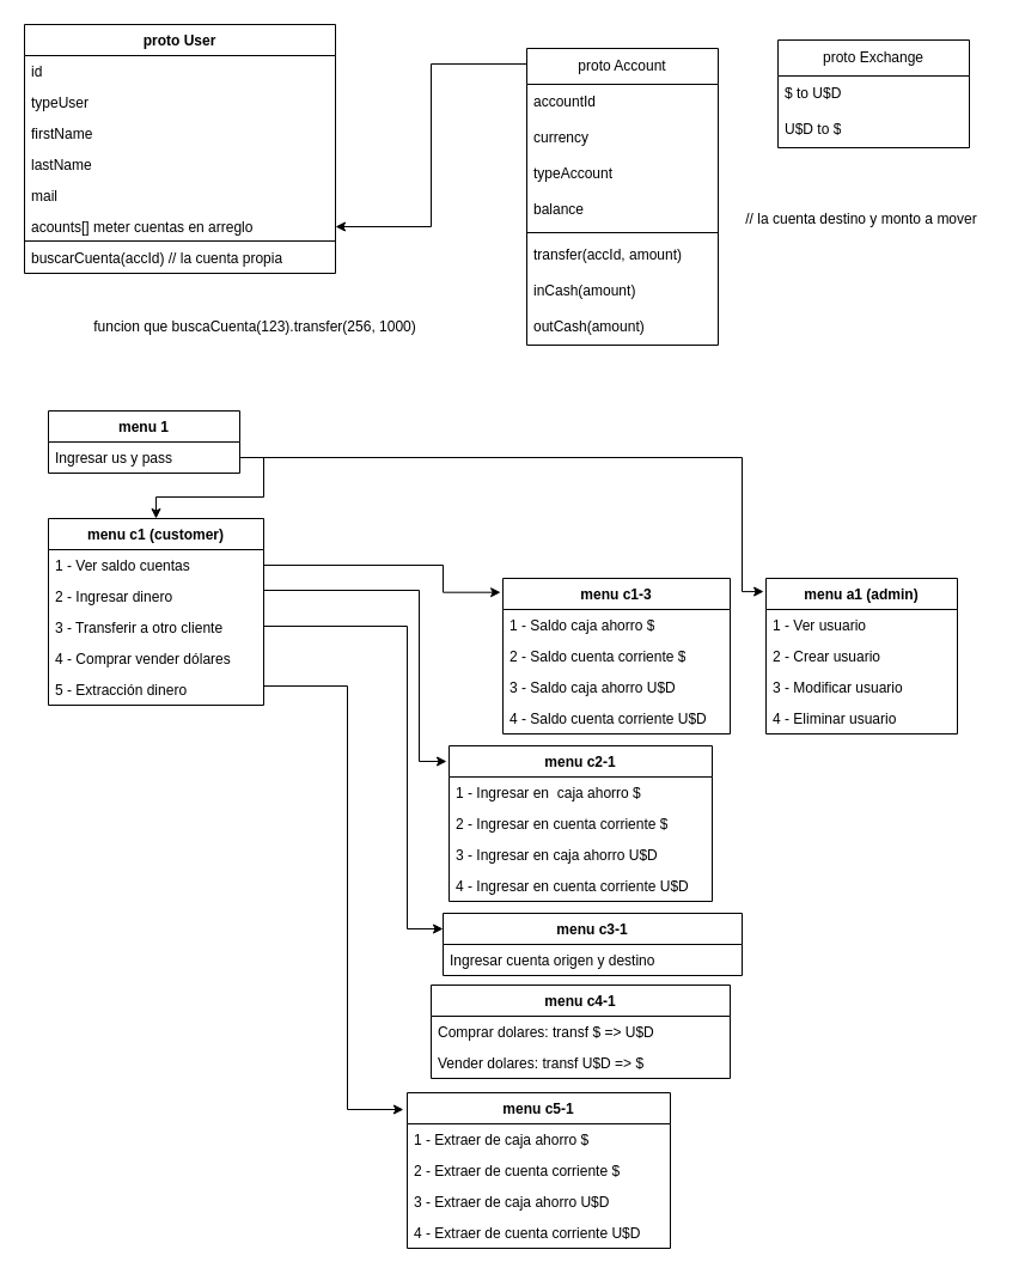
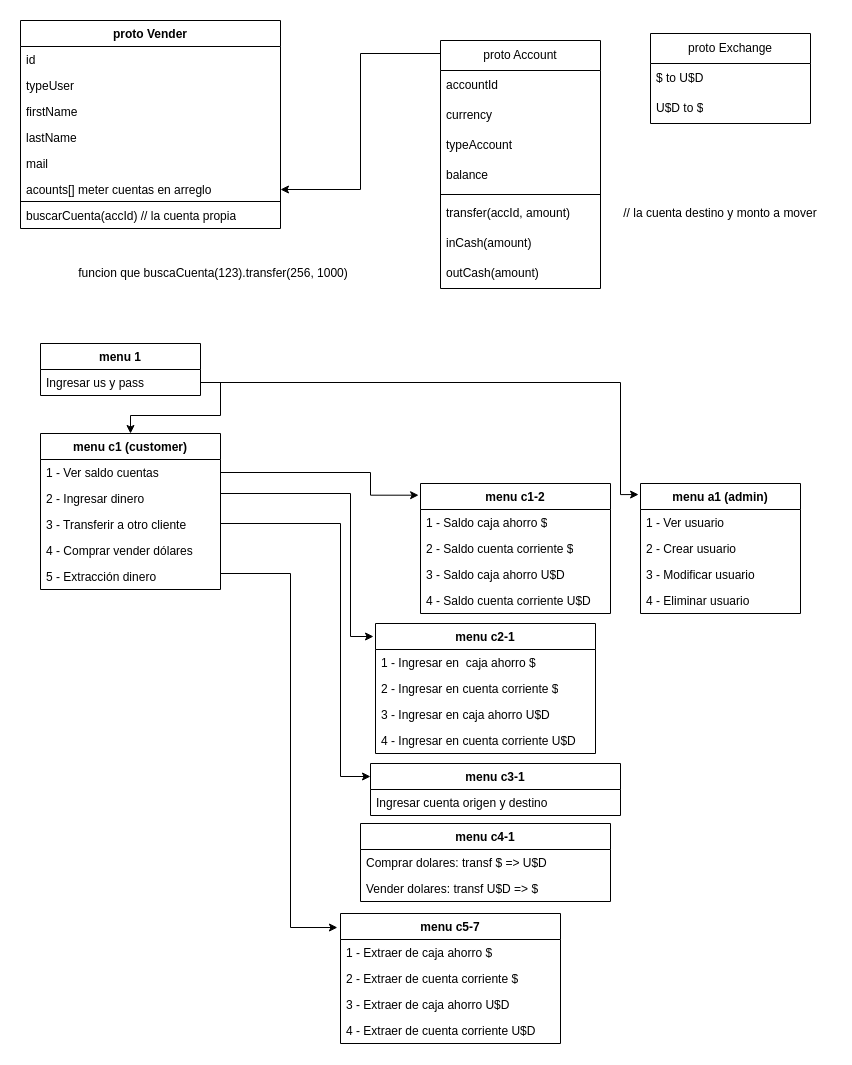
  <mxCell id="0" />
  <mxCell id="1" parent="0" />
  <mxCell id="2" style="edgeStyle=orthogonalEdgeStyle;rounded=0;orthogonalLoop=1;jettySize=auto;html=1;entryX=1;entryY=0.5;entryDx=0;entryDy=0;exitX=0.007;exitY=0.101;exitDx=0;exitDy=0;exitPerimeter=0;" edge="1" parent="1" source="3" target="18"><mxGeometry relative="1" as="geometry"><Array as="points"><mxPoint x="441" y="53" /><mxPoint x="360" y="53" /><mxPoint x="360" y="189" /></Array></mxGeometry></mxCell>
  <mxCell id="3" value="proto Account" style="swimlane;fontStyle=0;childLayout=stackLayout;horizontal=1;startSize=30;horizontalStack=0;resizeParent=1;resizeParentMax=0;resizeLast=0;collapsible=1;marginBottom=0;whiteSpace=wrap;html=1;" vertex="1" parent="1"><mxGeometry x="440" y="40" width="160" height="248" as="geometry" /></mxCell>
  <mxCell id="4" value="accountId" style="text;strokeColor=none;fillColor=none;align=left;verticalAlign=middle;spacingLeft=4;spacingRight=4;overflow=hidden;points=[[0,0.5],[1,0.5]];portConstraint=eastwest;rotatable=0;whiteSpace=wrap;html=1;" vertex="1" parent="3"><mxGeometry y="30" width="160" height="30" as="geometry" /></mxCell>
  <mxCell id="5" value="currency" style="text;strokeColor=none;fillColor=none;align=left;verticalAlign=middle;spacingLeft=4;spacingRight=4;overflow=hidden;points=[[0,0.5],[1,0.5]];portConstraint=eastwest;rotatable=0;whiteSpace=wrap;html=1;" vertex="1" parent="3"><mxGeometry y="60" width="160" height="30" as="geometry" /></mxCell>
  <mxCell id="6" value="typeAccount" style="text;strokeColor=none;fillColor=none;align=left;verticalAlign=middle;spacingLeft=4;spacingRight=4;overflow=hidden;points=[[0,0.5],[1,0.5]];portConstraint=eastwest;rotatable=0;whiteSpace=wrap;html=1;" vertex="1" parent="3"><mxGeometry y="90" width="160" height="30" as="geometry" /></mxCell>
  <mxCell id="7" value="balance" style="text;strokeColor=none;fillColor=none;align=left;verticalAlign=middle;spacingLeft=4;spacingRight=4;overflow=hidden;points=[[0,0.5],[1,0.5]];portConstraint=eastwest;rotatable=0;whiteSpace=wrap;html=1;" vertex="1" parent="3"><mxGeometry y="120" width="160" height="30" as="geometry" /></mxCell>
  <mxCell id="8" value="" style="line;strokeWidth=1;fillColor=none;align=left;verticalAlign=middle;spacingTop=-1;spacingLeft=3;spacingRight=3;rotatable=0;labelPosition=right;points=[];portConstraint=eastwest;strokeColor=inherit;" vertex="1" parent="3"><mxGeometry y="150" width="160" height="8" as="geometry" /></mxCell>
  <mxCell id="9" value="transfer(accId, amount)" style="text;strokeColor=none;fillColor=none;align=left;verticalAlign=middle;spacingLeft=4;spacingRight=4;overflow=hidden;points=[[0,0.5],[1,0.5]];portConstraint=eastwest;rotatable=0;whiteSpace=wrap;html=1;" vertex="1" parent="3"><mxGeometry y="158" width="160" height="30" as="geometry" /></mxCell>
  <mxCell id="10" value="inCash(amount)" style="text;strokeColor=none;fillColor=none;align=left;verticalAlign=middle;spacingLeft=4;spacingRight=4;overflow=hidden;points=[[0,0.5],[1,0.5]];portConstraint=eastwest;rotatable=0;whiteSpace=wrap;html=1;" vertex="1" parent="3"><mxGeometry y="188" width="160" height="30" as="geometry" /></mxCell>
  <mxCell id="11" value="outCash(amount)" style="text;strokeColor=none;fillColor=none;align=left;verticalAlign=middle;spacingLeft=4;spacingRight=4;overflow=hidden;points=[[0,0.5],[1,0.5]];portConstraint=eastwest;rotatable=0;whiteSpace=wrap;html=1;" vertex="1" parent="3"><mxGeometry y="218" width="160" height="30" as="geometry" /></mxCell>
- <mxCell id="12" value="proto User" style="swimlane;fontStyle=1;align=center;verticalAlign=top;childLayout=stackLayout;horizontal=1;startSize=26;horizontalStack=0;resizeParent=1;resizeParentMax=0;resizeLast=0;collapsible=1;marginBottom=0;whiteSpace=wrap;html=1;" vertex="1" parent="1"><mxGeometry x="20" y="20" width="260" height="208" as="geometry" /></mxCell>
+ <mxCell id="12" value="proto Vender" style="swimlane;fontStyle=1;align=center;verticalAlign=top;childLayout=stackLayout;horizontal=1;startSize=26;horizontalStack=0;resizeParent=1;resizeParentMax=0;resizeLast=0;collapsible=1;marginBottom=0;whiteSpace=wrap;html=1;" vertex="1" parent="1"><mxGeometry x="20" y="20" width="260" height="208" as="geometry" /></mxCell>
  <mxCell id="13" value="id" style="text;strokeColor=none;fillColor=none;align=left;verticalAlign=top;spacingLeft=4;spacingRight=4;overflow=hidden;rotatable=0;points=[[0,0.5],[1,0.5]];portConstraint=eastwest;whiteSpace=wrap;html=1;" vertex="1" parent="12"><mxGeometry y="26" width="260" height="26" as="geometry" /></mxCell>
  <mxCell id="14" value="typeUser" style="text;strokeColor=none;fillColor=none;align=left;verticalAlign=top;spacingLeft=4;spacingRight=4;overflow=hidden;rotatable=0;points=[[0,0.5],[1,0.5]];portConstraint=eastwest;whiteSpace=wrap;html=1;" vertex="1" parent="12"><mxGeometry y="52" width="260" height="26" as="geometry" /></mxCell>
  <mxCell id="15" value="firstName" style="text;strokeColor=none;fillColor=none;align=left;verticalAlign=top;spacingLeft=4;spacingRight=4;overflow=hidden;rotatable=0;points=[[0,0.5],[1,0.5]];portConstraint=eastwest;whiteSpace=wrap;html=1;" vertex="1" parent="12"><mxGeometry y="78" width="260" height="26" as="geometry" /></mxCell>
  <mxCell id="16" value="lastName" style="text;strokeColor=none;fillColor=none;align=left;verticalAlign=top;spacingLeft=4;spacingRight=4;overflow=hidden;rotatable=0;points=[[0,0.5],[1,0.5]];portConstraint=eastwest;whiteSpace=wrap;html=1;" vertex="1" parent="12"><mxGeometry y="104" width="260" height="26" as="geometry" /></mxCell>
  <mxCell id="17" value="mail" style="text;strokeColor=none;fillColor=none;align=left;verticalAlign=top;spacingLeft=4;spacingRight=4;overflow=hidden;rotatable=0;points=[[0,0.5],[1,0.5]];portConstraint=eastwest;whiteSpace=wrap;html=1;" vertex="1" parent="12"><mxGeometry y="130" width="260" height="26" as="geometry" /></mxCell>
  <mxCell id="18" value="acounts[] meter cuentas en arreglo" style="text;strokeColor=none;fillColor=none;align=left;verticalAlign=top;spacingLeft=4;spacingRight=4;overflow=hidden;rotatable=0;points=[[0,0.5],[1,0.5]];portConstraint=eastwest;whiteSpace=wrap;html=1;" vertex="1" parent="12"><mxGeometry y="156" width="260" height="26" as="geometry" /></mxCell>
  <mxCell id="19" value="" style="endArrow=none;html=1;rounded=0;exitX=0;exitY=-0.038;exitDx=0;exitDy=0;exitPerimeter=0;" edge="1" parent="12" source="20"><mxGeometry width="50" height="50" relative="1" as="geometry"><mxPoint x="-5" y="181.31" as="sourcePoint" /><mxPoint x="260" y="181" as="targetPoint" /></mxGeometry></mxCell>
  <mxCell id="20" value="buscarCuenta(accId) // la cuenta propia" style="text;strokeColor=none;fillColor=none;align=left;verticalAlign=top;spacingLeft=4;spacingRight=4;overflow=hidden;rotatable=0;points=[[0,0.5],[1,0.5]];portConstraint=eastwest;whiteSpace=wrap;html=1;" vertex="1" parent="12"><mxGeometry y="182" width="260" height="26" as="geometry" /></mxCell>
  <mxCell id="21" value="menu 1" style="swimlane;fontStyle=1;align=center;verticalAlign=top;childLayout=stackLayout;horizontal=1;startSize=26;horizontalStack=0;resizeParent=1;resizeParentMax=0;resizeLast=0;collapsible=1;marginBottom=0;whiteSpace=wrap;html=1;" vertex="1" parent="1"><mxGeometry x="40" y="343" width="160" height="52" as="geometry" /></mxCell>
  <mxCell id="22" value="Ingresar us y pass" style="text;strokeColor=none;fillColor=none;align=left;verticalAlign=top;spacingLeft=4;spacingRight=4;overflow=hidden;rotatable=0;points=[[0,0.5],[1,0.5]];portConstraint=eastwest;whiteSpace=wrap;html=1;" vertex="1" parent="21"><mxGeometry y="26" width="160" height="26" as="geometry" /></mxCell>
  <mxCell id="23" value="menu a1 (admin)" style="swimlane;fontStyle=1;align=center;verticalAlign=top;childLayout=stackLayout;horizontal=1;startSize=26;horizontalStack=0;resizeParent=1;resizeParentMax=0;resizeLast=0;collapsible=1;marginBottom=0;whiteSpace=wrap;html=1;" vertex="1" parent="1"><mxGeometry x="640" y="483" width="160" height="130" as="geometry" /></mxCell>
  <mxCell id="24" value="1 - Ver usuario" style="text;strokeColor=none;fillColor=none;align=left;verticalAlign=top;spacingLeft=4;spacingRight=4;overflow=hidden;rotatable=0;points=[[0,0.5],[1,0.5]];portConstraint=eastwest;whiteSpace=wrap;html=1;" vertex="1" parent="23"><mxGeometry y="26" width="160" height="26" as="geometry" /></mxCell>
  <mxCell id="25" value="2 - Crear usuario" style="text;strokeColor=none;fillColor=none;align=left;verticalAlign=top;spacingLeft=4;spacingRight=4;overflow=hidden;rotatable=0;points=[[0,0.5],[1,0.5]];portConstraint=eastwest;whiteSpace=wrap;html=1;" vertex="1" parent="23"><mxGeometry y="52" width="160" height="26" as="geometry" /></mxCell>
  <mxCell id="26" value="3 - Modificar usuario" style="text;strokeColor=none;fillColor=none;align=left;verticalAlign=top;spacingLeft=4;spacingRight=4;overflow=hidden;rotatable=0;points=[[0,0.5],[1,0.5]];portConstraint=eastwest;whiteSpace=wrap;html=1;" vertex="1" parent="23"><mxGeometry y="78" width="160" height="26" as="geometry" /></mxCell>
  <mxCell id="27" value="4 - Eliminar usuario" style="text;strokeColor=none;fillColor=none;align=left;verticalAlign=top;spacingLeft=4;spacingRight=4;overflow=hidden;rotatable=0;points=[[0,0.5],[1,0.5]];portConstraint=eastwest;whiteSpace=wrap;html=1;" vertex="1" parent="23"><mxGeometry y="104" width="160" height="26" as="geometry" /></mxCell>
  <mxCell id="28" style="edgeStyle=orthogonalEdgeStyle;rounded=0;orthogonalLoop=1;jettySize=auto;html=1;entryX=-0.009;entryY=0.1;entryDx=0;entryDy=0;entryPerimeter=0;" edge="1" parent="1" source="29" target="42"><mxGeometry relative="1" as="geometry"><Array as="points"><mxPoint x="350" y="493" /><mxPoint x="350" y="636" /></Array></mxGeometry></mxCell>
  <mxCell id="29" value="menu c1 (customer)" style="swimlane;fontStyle=1;align=center;verticalAlign=top;childLayout=stackLayout;horizontal=1;startSize=26;horizontalStack=0;resizeParent=1;resizeParentMax=0;resizeLast=0;collapsible=1;marginBottom=0;whiteSpace=wrap;html=1;" vertex="1" parent="1"><mxGeometry x="40" y="433" width="180" height="156" as="geometry" /></mxCell>
  <mxCell id="30" value="1 - Ver saldo cuentas" style="text;strokeColor=none;fillColor=none;align=left;verticalAlign=top;spacingLeft=4;spacingRight=4;overflow=hidden;rotatable=0;points=[[0,0.5],[1,0.5]];portConstraint=eastwest;whiteSpace=wrap;html=1;" vertex="1" parent="29"><mxGeometry y="26" width="180" height="26" as="geometry" /></mxCell>
  <mxCell id="31" value="2 - Ingresar dinero" style="text;strokeColor=none;fillColor=none;align=left;verticalAlign=top;spacingLeft=4;spacingRight=4;overflow=hidden;rotatable=0;points=[[0,0.5],[1,0.5]];portConstraint=eastwest;whiteSpace=wrap;html=1;" vertex="1" parent="29"><mxGeometry y="52" width="180" height="26" as="geometry" /></mxCell>
  <mxCell id="32" value="3 - Transferir a otro cliente" style="text;strokeColor=none;fillColor=none;align=left;verticalAlign=top;spacingLeft=4;spacingRight=4;overflow=hidden;rotatable=0;points=[[0,0.5],[1,0.5]];portConstraint=eastwest;whiteSpace=wrap;html=1;" vertex="1" parent="29"><mxGeometry y="78" width="180" height="26" as="geometry" /></mxCell>
  <mxCell id="33" value="4 - Comprar vender dólares" style="text;strokeColor=none;fillColor=none;align=left;verticalAlign=top;spacingLeft=4;spacingRight=4;overflow=hidden;rotatable=0;points=[[0,0.5],[1,0.5]];portConstraint=eastwest;whiteSpace=wrap;html=1;" vertex="1" parent="29"><mxGeometry y="104" width="180" height="26" as="geometry" /></mxCell>
  <mxCell id="34" value="5 - Extracción dinero" style="text;strokeColor=none;fillColor=none;align=left;verticalAlign=top;spacingLeft=4;spacingRight=4;overflow=hidden;rotatable=0;points=[[0,0.5],[1,0.5]];portConstraint=eastwest;whiteSpace=wrap;html=1;" vertex="1" parent="29"><mxGeometry y="130" width="180" height="26" as="geometry" /></mxCell>
  <mxCell id="35" style="edgeStyle=orthogonalEdgeStyle;rounded=0;orthogonalLoop=1;jettySize=auto;html=1;entryX=-0.012;entryY=0.085;entryDx=0;entryDy=0;entryPerimeter=0;exitX=1;exitY=0.5;exitDx=0;exitDy=0;" edge="1" parent="1" source="22" target="23"><mxGeometry relative="1" as="geometry"><Array as="points"><mxPoint x="620" y="382" /><mxPoint x="620" y="494" /></Array></mxGeometry></mxCell>
- <mxCell id="36" value="menu c1-3" style="swimlane;fontStyle=1;align=center;verticalAlign=top;childLayout=stackLayout;horizontal=1;startSize=26;horizontalStack=0;resizeParent=1;resizeParentMax=0;resizeLast=0;collapsible=1;marginBottom=0;whiteSpace=wrap;html=1;" vertex="1" parent="1"><mxGeometry x="420" y="483" width="190" height="130" as="geometry" /></mxCell>
+ <mxCell id="36" value="menu c1-2" style="swimlane;fontStyle=1;align=center;verticalAlign=top;childLayout=stackLayout;horizontal=1;startSize=26;horizontalStack=0;resizeParent=1;resizeParentMax=0;resizeLast=0;collapsible=1;marginBottom=0;whiteSpace=wrap;html=1;" vertex="1" parent="1"><mxGeometry x="420" y="483" width="190" height="130" as="geometry" /></mxCell>
  <mxCell id="37" value="1 - Saldo caja ahorro $" style="text;strokeColor=none;fillColor=none;align=left;verticalAlign=top;spacingLeft=4;spacingRight=4;overflow=hidden;rotatable=0;points=[[0,0.5],[1,0.5]];portConstraint=eastwest;whiteSpace=wrap;html=1;" vertex="1" parent="36"><mxGeometry y="26" width="190" height="26" as="geometry" /></mxCell>
  <mxCell id="38" value="2 - Saldo cuenta corriente $" style="text;strokeColor=none;fillColor=none;align=left;verticalAlign=top;spacingLeft=4;spacingRight=4;overflow=hidden;rotatable=0;points=[[0,0.5],[1,0.5]];portConstraint=eastwest;whiteSpace=wrap;html=1;" vertex="1" parent="36"><mxGeometry y="52" width="190" height="26" as="geometry" /></mxCell>
  <mxCell id="39" value="3 - Saldo caja ahorro U$D" style="text;strokeColor=none;fillColor=none;align=left;verticalAlign=top;spacingLeft=4;spacingRight=4;overflow=hidden;rotatable=0;points=[[0,0.5],[1,0.5]];portConstraint=eastwest;whiteSpace=wrap;html=1;" vertex="1" parent="36"><mxGeometry y="78" width="190" height="26" as="geometry" /></mxCell>
  <mxCell id="40" value="4 - Saldo cuenta corriente U$D" style="text;strokeColor=none;fillColor=none;align=left;verticalAlign=top;spacingLeft=4;spacingRight=4;overflow=hidden;rotatable=0;points=[[0,0.5],[1,0.5]];portConstraint=eastwest;whiteSpace=wrap;html=1;" vertex="1" parent="36"><mxGeometry y="104" width="190" height="26" as="geometry" /></mxCell>
  <mxCell id="41" style="edgeStyle=orthogonalEdgeStyle;rounded=0;orthogonalLoop=1;jettySize=auto;html=1;entryX=-0.01;entryY=0.09;entryDx=0;entryDy=0;entryPerimeter=0;" edge="1" parent="1" source="30" target="36"><mxGeometry relative="1" as="geometry"><Array as="points"><mxPoint x="370" y="472" /><mxPoint x="370" y="495" /></Array></mxGeometry></mxCell>
  <mxCell id="42" value="menu c2-1" style="swimlane;fontStyle=1;align=center;verticalAlign=top;childLayout=stackLayout;horizontal=1;startSize=26;horizontalStack=0;resizeParent=1;resizeParentMax=0;resizeLast=0;collapsible=1;marginBottom=0;whiteSpace=wrap;html=1;" vertex="1" parent="1"><mxGeometry x="375" y="623" width="220" height="130" as="geometry" /></mxCell>
  <mxCell id="43" value="1 - Ingresar en&amp;nbsp; caja ahorro $" style="text;strokeColor=none;fillColor=none;align=left;verticalAlign=top;spacingLeft=4;spacingRight=4;overflow=hidden;rotatable=0;points=[[0,0.5],[1,0.5]];portConstraint=eastwest;whiteSpace=wrap;html=1;" vertex="1" parent="42"><mxGeometry y="26" width="220" height="26" as="geometry" /></mxCell>
  <mxCell id="44" value="2 - Ingresar en cuenta corriente $" style="text;strokeColor=none;fillColor=none;align=left;verticalAlign=top;spacingLeft=4;spacingRight=4;overflow=hidden;rotatable=0;points=[[0,0.5],[1,0.5]];portConstraint=eastwest;whiteSpace=wrap;html=1;" vertex="1" parent="42"><mxGeometry y="52" width="220" height="26" as="geometry" /></mxCell>
  <mxCell id="45" value="3 - Ingresar en caja ahorro U$D" style="text;strokeColor=none;fillColor=none;align=left;verticalAlign=top;spacingLeft=4;spacingRight=4;overflow=hidden;rotatable=0;points=[[0,0.5],[1,0.5]];portConstraint=eastwest;whiteSpace=wrap;html=1;" vertex="1" parent="42"><mxGeometry y="78" width="220" height="26" as="geometry" /></mxCell>
  <mxCell id="46" value="4 - Ingresar en cuenta corriente U$D" style="text;strokeColor=none;fillColor=none;align=left;verticalAlign=top;spacingLeft=4;spacingRight=4;overflow=hidden;rotatable=0;points=[[0,0.5],[1,0.5]];portConstraint=eastwest;whiteSpace=wrap;html=1;" vertex="1" parent="42"><mxGeometry y="104" width="220" height="26" as="geometry" /></mxCell>
- <mxCell id="47" value="menu c5-1" style="swimlane;fontStyle=1;align=center;verticalAlign=top;childLayout=stackLayout;horizontal=1;startSize=26;horizontalStack=0;resizeParent=1;resizeParentMax=0;resizeLast=0;collapsible=1;marginBottom=0;whiteSpace=wrap;html=1;" vertex="1" parent="1"><mxGeometry x="340" y="913" width="220" height="130" as="geometry" /></mxCell>
+ <mxCell id="47" value="menu c5-7" style="swimlane;fontStyle=1;align=center;verticalAlign=top;childLayout=stackLayout;horizontal=1;startSize=26;horizontalStack=0;resizeParent=1;resizeParentMax=0;resizeLast=0;collapsible=1;marginBottom=0;whiteSpace=wrap;html=1;" vertex="1" parent="1"><mxGeometry x="340" y="913" width="220" height="130" as="geometry" /></mxCell>
  <mxCell id="48" value="1 - Extraer de caja ahorro $" style="text;strokeColor=none;fillColor=none;align=left;verticalAlign=top;spacingLeft=4;spacingRight=4;overflow=hidden;rotatable=0;points=[[0,0.5],[1,0.5]];portConstraint=eastwest;whiteSpace=wrap;html=1;" vertex="1" parent="47"><mxGeometry y="26" width="220" height="26" as="geometry" /></mxCell>
  <mxCell id="49" value="2 - Extraer de cuenta corriente $" style="text;strokeColor=none;fillColor=none;align=left;verticalAlign=top;spacingLeft=4;spacingRight=4;overflow=hidden;rotatable=0;points=[[0,0.5],[1,0.5]];portConstraint=eastwest;whiteSpace=wrap;html=1;" vertex="1" parent="47"><mxGeometry y="52" width="220" height="26" as="geometry" /></mxCell>
  <mxCell id="50" value="3 - Extraer de&amp;nbsp;caja ahorro U$D" style="text;strokeColor=none;fillColor=none;align=left;verticalAlign=top;spacingLeft=4;spacingRight=4;overflow=hidden;rotatable=0;points=[[0,0.5],[1,0.5]];portConstraint=eastwest;whiteSpace=wrap;html=1;" vertex="1" parent="47"><mxGeometry y="78" width="220" height="26" as="geometry" /></mxCell>
  <mxCell id="51" value="4 - Extraer de&amp;nbsp;cuenta corriente U$D" style="text;strokeColor=none;fillColor=none;align=left;verticalAlign=top;spacingLeft=4;spacingRight=4;overflow=hidden;rotatable=0;points=[[0,0.5],[1,0.5]];portConstraint=eastwest;whiteSpace=wrap;html=1;" vertex="1" parent="47"><mxGeometry y="104" width="220" height="26" as="geometry" /></mxCell>
  <mxCell id="52" value="menu c3-1" style="swimlane;fontStyle=1;align=center;verticalAlign=top;childLayout=stackLayout;horizontal=1;startSize=26;horizontalStack=0;resizeParent=1;resizeParentMax=0;resizeLast=0;collapsible=1;marginBottom=0;whiteSpace=wrap;html=1;" vertex="1" parent="1"><mxGeometry x="370" y="763" width="250" height="52" as="geometry" /></mxCell>
  <mxCell id="53" value="Ingresar cuenta origen y destino" style="text;strokeColor=none;fillColor=none;align=left;verticalAlign=top;spacingLeft=4;spacingRight=4;overflow=hidden;rotatable=0;points=[[0,0.5],[1,0.5]];portConstraint=eastwest;whiteSpace=wrap;html=1;" vertex="1" parent="52"><mxGeometry y="26" width="250" height="26" as="geometry" /></mxCell>
  <mxCell id="54" style="edgeStyle=orthogonalEdgeStyle;rounded=0;orthogonalLoop=1;jettySize=auto;html=1;entryX=0;entryY=0.25;entryDx=0;entryDy=0;" edge="1" parent="1" source="32" target="52"><mxGeometry relative="1" as="geometry"><mxPoint x="310" y="713" as="targetPoint" /><Array as="points"><mxPoint x="340" y="523" /><mxPoint x="340" y="776" /></Array></mxGeometry></mxCell>
  <mxCell id="55" value="menu c4-1" style="swimlane;fontStyle=1;align=center;verticalAlign=top;childLayout=stackLayout;horizontal=1;startSize=26;horizontalStack=0;resizeParent=1;resizeParentMax=0;resizeLast=0;collapsible=1;marginBottom=0;whiteSpace=wrap;html=1;" vertex="1" parent="1"><mxGeometry x="360" y="823" width="250" height="78" as="geometry" /></mxCell>
  <mxCell id="56" value="Comprar dolares: transf $ =&amp;gt; U$D" style="text;strokeColor=none;fillColor=none;align=left;verticalAlign=top;spacingLeft=4;spacingRight=4;overflow=hidden;rotatable=0;points=[[0,0.5],[1,0.5]];portConstraint=eastwest;whiteSpace=wrap;html=1;" vertex="1" parent="55"><mxGeometry y="26" width="250" height="26" as="geometry" /></mxCell>
  <mxCell id="57" value="Vender dolares: transf U$D =&amp;gt; $" style="text;strokeColor=none;fillColor=none;align=left;verticalAlign=top;spacingLeft=4;spacingRight=4;overflow=hidden;rotatable=0;points=[[0,0.5],[1,0.5]];portConstraint=eastwest;whiteSpace=wrap;html=1;" vertex="1" parent="55"><mxGeometry y="52" width="250" height="26" as="geometry" /></mxCell>
  <mxCell id="58" style="edgeStyle=orthogonalEdgeStyle;rounded=0;orthogonalLoop=1;jettySize=auto;html=1;entryX=-0.014;entryY=0.108;entryDx=0;entryDy=0;entryPerimeter=0;" edge="1" parent="1" source="34" target="47"><mxGeometry relative="1" as="geometry"><mxPoint x="530" y="873" as="targetPoint" /><Array as="points"><mxPoint x="290" y="573" /><mxPoint x="290" y="927" /></Array></mxGeometry></mxCell>
  <mxCell id="59" value="funcion que buscaCuenta(123).transfer(256, 1000)" style="text;html=1;strokeColor=none;fillColor=none;align=center;verticalAlign=middle;whiteSpace=wrap;rounded=0;" vertex="1" parent="1"><mxGeometry x="40" y="258" width="346" height="30" as="geometry" /></mxCell>
- <mxCell id="60" value="// la cuenta destino y monto a mover" style="text;html=1;strokeColor=none;fillColor=none;align=center;verticalAlign=middle;whiteSpace=wrap;rounded=0;" vertex="1" parent="1"><mxGeometry x="610" y="168" width="220" height="30" as="geometry" /></mxCell>
+ <mxCell id="60" value="// la cuenta destino y monto a mover" style="text;html=1;strokeColor=none;fillColor=none;align=center;verticalAlign=middle;whiteSpace=wrap;rounded=0;" vertex="1" parent="1"><mxGeometry x="610" y="198" width="220" height="30" as="geometry" /></mxCell>
  <mxCell id="61" style="edgeStyle=orthogonalEdgeStyle;rounded=0;orthogonalLoop=1;jettySize=auto;html=1;entryX=0.5;entryY=0;entryDx=0;entryDy=0;exitX=1;exitY=0.5;exitDx=0;exitDy=0;" edge="1" parent="1" source="22" target="29"><mxGeometry relative="1" as="geometry" /></mxCell>
  <mxCell id="62" value="proto Exchange" style="swimlane;fontStyle=0;childLayout=stackLayout;horizontal=1;startSize=30;horizontalStack=0;resizeParent=1;resizeParentMax=0;resizeLast=0;collapsible=1;marginBottom=0;whiteSpace=wrap;html=1;" vertex="1" parent="1"><mxGeometry x="650" y="33" width="160" height="90" as="geometry"><mxRectangle x="640" y="20" width="130" height="30" as="alternateBounds" /></mxGeometry></mxCell>
  <mxCell id="63" value="$ to U$D" style="text;strokeColor=none;fillColor=none;align=left;verticalAlign=middle;spacingLeft=4;spacingRight=4;overflow=hidden;points=[[0,0.5],[1,0.5]];portConstraint=eastwest;rotatable=0;whiteSpace=wrap;html=1;" vertex="1" parent="62"><mxGeometry y="30" width="160" height="30" as="geometry" /></mxCell>
  <mxCell id="64" value="U$D to $" style="text;strokeColor=none;fillColor=none;align=left;verticalAlign=middle;spacingLeft=4;spacingRight=4;overflow=hidden;points=[[0,0.5],[1,0.5]];portConstraint=eastwest;rotatable=0;whiteSpace=wrap;html=1;" vertex="1" parent="62"><mxGeometry y="60" width="160" height="30" as="geometry" /></mxCell>
